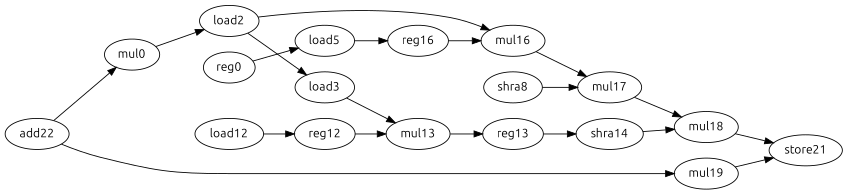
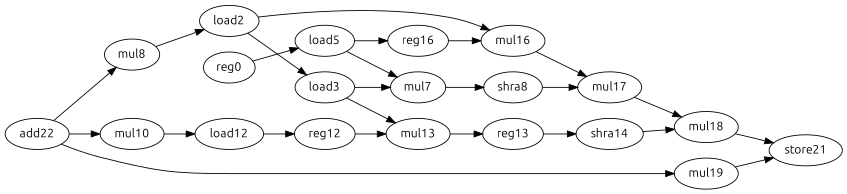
  digraph {
    fontname=Ubuntu
    rankdir=LR
    node [fontname=Ubuntu opcode=mul]
    edge [fontname=Ubuntu operand=0]
    load2 [opcode=load]
-   mul0
+   mul0 [label=mul8]
    n3 [label=load3]
    mul16
+   mul7
    mul13
    mul17
    shra8 [opcode=shra]
    reg13 [opcode=reg]
    load5 [opcode=load]
    reg16 [opcode=reg]
    mul18
    load12 [opcode=load]
+   mul10
    reg12 [opcode=reg]
    shra14 [opcode=shra]
    store21 [opcode=store]
    mul19
    add22 [opcode=add]
    reg0 [opcode=reg]
    load2 -> n3
    load2 -> mul16 [operand=1]
    mul0 -> load2
+   n3 -> mul7
    n3 -> mul13
    mul16 -> mul17
+   mul7 -> shra8
    mul13 -> reg13
    mul17 -> mul18
    shra8 -> mul17 [operand=1]
    reg13 -> shra14
+   load5 -> mul7 [operand=1]
    load5 -> reg16
    reg16 -> mul16
    mul18 -> store21
    load12 -> reg12 [operand=1]
+   mul10 -> load12
    reg12 -> mul13 [operand=1]
    shra14 -> mul18 [operand=1]
    mul19 -> store21 [operand=1]
    add22 -> mul0 [operand=1]
+   add22 -> mul10 [operand=1]
    add22 -> mul19 [operand=1]
    reg0 -> load5
  }
